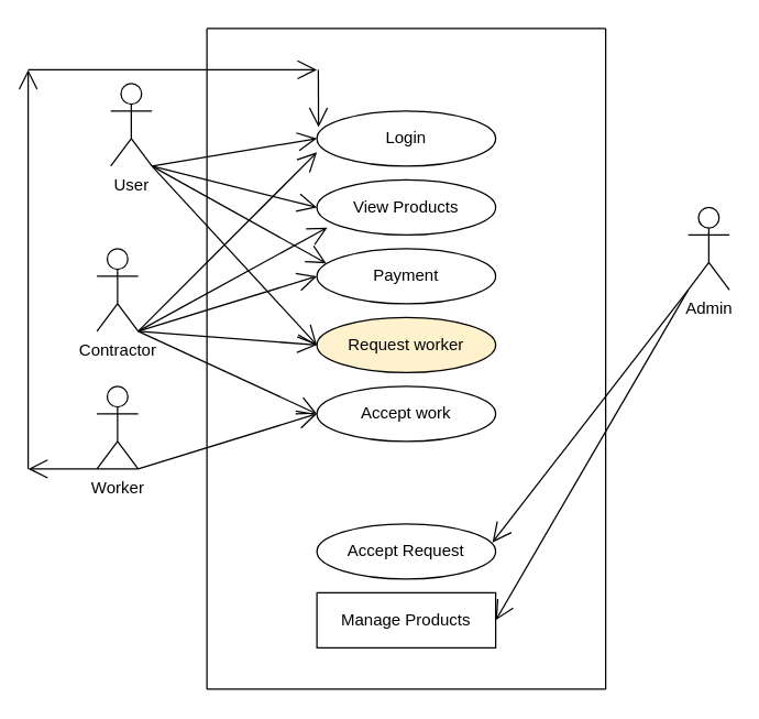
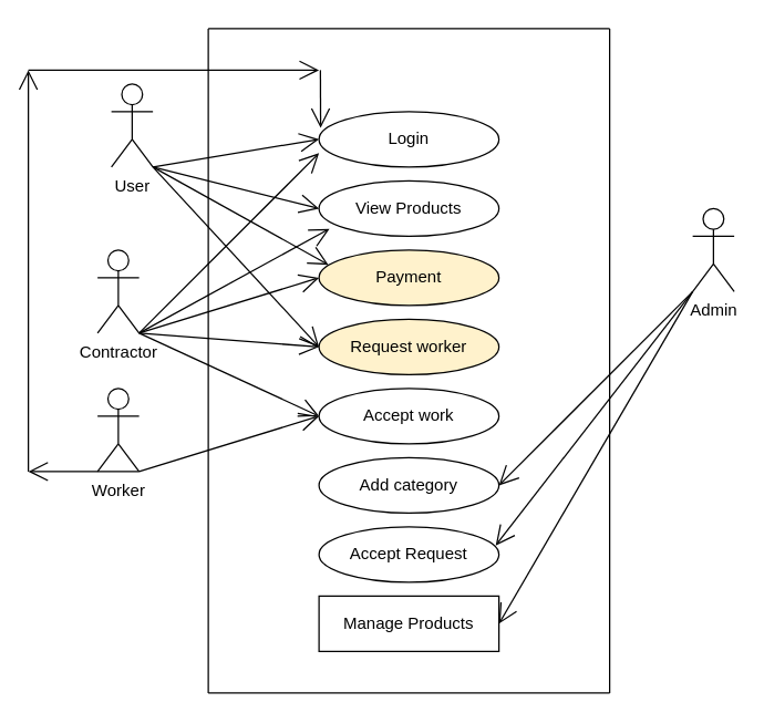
  <mxCell id="0" />
  <mxCell id="1" parent="0" />
  <mxCell id="2" value="Login" style="ellipse;whiteSpace=wrap;html=1;" vertex="1" parent="1"><mxGeometry x="230" y="80" width="130" height="40" as="geometry" /></mxCell>
  <mxCell id="3" value="View Products" style="ellipse;whiteSpace=wrap;html=1;" vertex="1" parent="1"><mxGeometry x="230" y="130" width="130" height="40" as="geometry" /></mxCell>
- <mxCell id="4" value="Payment" style="ellipse;whiteSpace=wrap;html=1;" vertex="1" parent="1"><mxGeometry x="230" y="180" width="130" height="40" as="geometry" /></mxCell>
+ <mxCell id="4" value="Payment" style="ellipse;whiteSpace=wrap;html=1;fillColor=#fff2cc;" vertex="1" parent="1"><mxGeometry x="230" y="180" width="130" height="40" as="geometry" /></mxCell>
  <mxCell id="5" value="Request worker" style="ellipse;whiteSpace=wrap;html=1;fillColor=#fff2cc;" vertex="1" parent="1"><mxGeometry x="230" y="230" width="130" height="40" as="geometry" /></mxCell>
  <mxCell id="6" value="Admin" style="shape=umlActor;verticalLabelPosition=bottom;verticalAlign=top;html=1;" vertex="1" parent="1"><mxGeometry x="500" y="150" width="30" height="60" as="geometry" /></mxCell>
  <mxCell id="7" value="Contractor" style="shape=umlActor;verticalLabelPosition=bottom;verticalAlign=top;html=1;" vertex="1" parent="1"><mxGeometry x="70" y="180" width="30" height="60" as="geometry" /></mxCell>
  <mxCell id="8" value="Worker" style="shape=umlActor;verticalLabelPosition=bottom;verticalAlign=top;html=1;" vertex="1" parent="1"><mxGeometry x="70" y="280" width="30" height="60" as="geometry" /></mxCell>
  <mxCell id="9" value="Accept work" style="ellipse;whiteSpace=wrap;html=1;" vertex="1" parent="1"><mxGeometry x="230" y="280" width="130" height="40" as="geometry" /></mxCell>
+ <mxCell id="10" value="Add category" style="ellipse;whiteSpace=wrap;html=1;" vertex="1" parent="1"><mxGeometry x="230" y="330" width="130" height="40" as="geometry" /></mxCell>
  <mxCell id="11" value="Accept Request" style="ellipse;whiteSpace=wrap;html=1;" vertex="1" parent="1"><mxGeometry x="230" y="380" width="130" height="40" as="geometry" /></mxCell>
  <mxCell id="12" value="Manage Products" style="whiteSpace=wrap;html=1;rounded=0;" vertex="1" parent="1"><mxGeometry x="230" y="430" width="130" height="40" as="geometry" /></mxCell>
  <mxCell id="13" value="" style="endArrow=open;endFill=1;endSize=12;html=1;rounded=0;entryX=0.982;entryY=0.335;entryDx=0;entryDy=0;exitX=0;exitY=1;exitDx=0;exitDy=0;exitPerimeter=0;entryPerimeter=0;" edge="1" parent="1" source="6" target="11"><mxGeometry width="160" relative="1" as="geometry"><mxPoint x="90" y="110" as="sourcePoint" /><mxPoint x="250" y="110" as="targetPoint" /></mxGeometry></mxCell>
+ <mxCell id="14" value="" style="endArrow=open;endFill=1;endSize=12;html=1;rounded=0;exitX=0;exitY=1;exitDx=0;exitDy=0;exitPerimeter=0;entryX=1;entryY=0.5;entryDx=0;entryDy=0;" edge="1" parent="1" source="6" target="10"><mxGeometry width="160" relative="1" as="geometry"><mxPoint x="80" y="90" as="sourcePoint" /><mxPoint x="220" y="130" as="targetPoint" /></mxGeometry></mxCell>
  <mxCell id="15" value="" style="endArrow=open;endFill=1;endSize=12;html=1;rounded=0;entryX=1;entryY=0.5;entryDx=0;entryDy=0;exitX=0;exitY=1;exitDx=0;exitDy=0;exitPerimeter=0;" edge="1" parent="1" source="6" target="12"><mxGeometry width="160" relative="1" as="geometry"><mxPoint x="510" y="230" as="sourcePoint" /><mxPoint x="230" y="190" as="targetPoint" /></mxGeometry></mxCell>
  <mxCell id="16" value="" style="endArrow=open;endFill=1;endSize=12;html=1;rounded=0;exitX=1;exitY=1;exitDx=0;exitDy=0;exitPerimeter=0;entryX=0;entryY=0.5;entryDx=0;entryDy=0;" edge="1" parent="1" source="7"><mxGeometry width="160" relative="1" as="geometry"><mxPoint x="100" y="180" as="sourcePoint" /><mxPoint x="230" y="300" as="targetPoint" /></mxGeometry></mxCell>
  <mxCell id="17" value="" style="endArrow=open;endFill=1;endSize=12;html=1;rounded=0;exitX=1;exitY=1;exitDx=0;exitDy=0;exitPerimeter=0;entryX=0;entryY=0.5;entryDx=0;entryDy=0;" edge="1" parent="1" source="7"><mxGeometry width="160" relative="1" as="geometry"><mxPoint x="100" y="190" as="sourcePoint" /><mxPoint x="230" y="250" as="targetPoint" /></mxGeometry></mxCell>
  <mxCell id="18" value="" style="endArrow=open;endFill=1;endSize=12;html=1;rounded=0;entryX=0;entryY=0.5;entryDx=0;entryDy=0;exitX=1;exitY=1;exitDx=0;exitDy=0;exitPerimeter=0;" edge="1" parent="1" source="7" target="4"><mxGeometry width="160" relative="1" as="geometry"><mxPoint x="110" y="240" as="sourcePoint" /><mxPoint x="240" y="260" as="targetPoint" /></mxGeometry></mxCell>
  <mxCell id="19" value="" style="endArrow=open;endFill=1;endSize=12;html=1;rounded=0;exitX=1;exitY=1;exitDx=0;exitDy=0;exitPerimeter=0;entryX=0.058;entryY=0.865;entryDx=0;entryDy=0;entryPerimeter=0;" edge="1" parent="1" source="7" target="3"><mxGeometry width="160" relative="1" as="geometry"><mxPoint x="110" y="240" as="sourcePoint" /><mxPoint x="230" y="160" as="targetPoint" /></mxGeometry></mxCell>
  <mxCell id="20" value="" style="endArrow=open;endFill=1;endSize=12;html=1;rounded=0;entryX=0;entryY=0.75;entryDx=0;entryDy=0;entryPerimeter=0;exitX=1;exitY=1;exitDx=0;exitDy=0;exitPerimeter=0;" edge="1" parent="1" source="7" target="2"><mxGeometry width="160" relative="1" as="geometry"><mxPoint x="110" y="230" as="sourcePoint" /><mxPoint x="230" y="130" as="targetPoint" /></mxGeometry></mxCell>
  <mxCell id="21" value="" style="endArrow=open;endFill=1;endSize=12;html=1;rounded=0;exitX=1;exitY=1;exitDx=0;exitDy=0;exitPerimeter=0;entryX=0;entryY=0.5;entryDx=0;entryDy=0;" edge="1" parent="1" source="8" target="9"><mxGeometry width="160" relative="1" as="geometry"><mxPoint x="100" y="290" as="sourcePoint" /><mxPoint x="230" y="350" as="targetPoint" /></mxGeometry></mxCell>
  <mxCell id="22" value="" style="endArrow=open;endFill=1;endSize=12;html=1;rounded=0;exitX=1;exitY=1;exitDx=0;exitDy=0;exitPerimeter=0;" edge="1" parent="1" source="8"><mxGeometry width="160" relative="1" as="geometry"><mxPoint x="110" y="350" as="sourcePoint" /><mxPoint x="20" y="340" as="targetPoint" /></mxGeometry></mxCell>
  <mxCell id="23" value="" style="endArrow=open;endFill=1;endSize=12;html=1;rounded=0;" edge="1" parent="1"><mxGeometry width="160" relative="1" as="geometry"><mxPoint x="20" y="340" as="sourcePoint" /><mxPoint x="20" y="50" as="targetPoint" /></mxGeometry></mxCell>
  <mxCell id="24" value="" style="endArrow=open;endFill=1;endSize=12;html=1;rounded=0;" edge="1" parent="1"><mxGeometry width="160" relative="1" as="geometry"><mxPoint x="20" y="50" as="sourcePoint" /><mxPoint x="230" y="50" as="targetPoint" /></mxGeometry></mxCell>
  <mxCell id="25" value="" style="endArrow=open;endFill=1;endSize=12;html=1;rounded=0;entryX=0.009;entryY=0.295;entryDx=0;entryDy=0;entryPerimeter=0;" edge="1" parent="1" target="2"><mxGeometry width="160" relative="1" as="geometry"><mxPoint x="231" y="50" as="sourcePoint" /><mxPoint x="240" y="30" as="targetPoint" /></mxGeometry></mxCell>
  <mxCell id="26" value="User" style="shape=umlActor;verticalLabelPosition=bottom;verticalAlign=top;html=1;" vertex="1" parent="1"><mxGeometry x="80" y="60" width="30" height="60" as="geometry" /></mxCell>
  <mxCell id="27" value="" style="endArrow=none;html=1;rounded=0;" edge="1" parent="1"><mxGeometry width="50" height="50" relative="1" as="geometry"><mxPoint x="440" y="500" as="sourcePoint" /><mxPoint x="440" y="20" as="targetPoint" /></mxGeometry></mxCell>
  <mxCell id="28" value="" style="endArrow=none;html=1;rounded=0;" edge="1" parent="1"><mxGeometry width="50" height="50" relative="1" as="geometry"><mxPoint x="150" y="500" as="sourcePoint" /><mxPoint x="150" y="20" as="targetPoint" /></mxGeometry></mxCell>
  <mxCell id="29" value="" style="endArrow=none;html=1;rounded=0;" edge="1" parent="1"><mxGeometry width="50" height="50" relative="1" as="geometry"><mxPoint x="150" y="20" as="sourcePoint" /><mxPoint x="440" y="20" as="targetPoint" /></mxGeometry></mxCell>
  <mxCell id="30" value="" style="endArrow=none;html=1;rounded=0;" edge="1" parent="1"><mxGeometry width="50" height="50" relative="1" as="geometry"><mxPoint x="440" y="500" as="sourcePoint" /><mxPoint x="150" y="500" as="targetPoint" /></mxGeometry></mxCell>
  <mxCell id="31" value="" style="endArrow=open;endFill=1;endSize=12;html=1;rounded=0;entryX=0;entryY=0.5;entryDx=0;entryDy=0;exitX=1;exitY=1;exitDx=0;exitDy=0;exitPerimeter=0;" edge="1" parent="1" source="26" target="2"><mxGeometry width="160" relative="1" as="geometry"><mxPoint x="110" y="220" as="sourcePoint" /><mxPoint x="240" y="90" as="targetPoint" /></mxGeometry></mxCell>
  <mxCell id="32" value="" style="endArrow=open;endFill=1;endSize=12;html=1;rounded=0;entryX=0;entryY=0.5;entryDx=0;entryDy=0;exitX=1;exitY=1;exitDx=0;exitDy=0;exitPerimeter=0;" edge="1" parent="1" source="26" target="3"><mxGeometry width="160" relative="1" as="geometry"><mxPoint x="120" y="150" as="sourcePoint" /><mxPoint x="240" y="110" as="targetPoint" /></mxGeometry></mxCell>
  <mxCell id="33" value="" style="endArrow=open;endFill=1;endSize=12;html=1;rounded=0;entryX=0.052;entryY=0.265;entryDx=0;entryDy=0;exitX=1;exitY=1;exitDx=0;exitDy=0;exitPerimeter=0;entryPerimeter=0;" edge="1" parent="1" source="26" target="4"><mxGeometry width="160" relative="1" as="geometry"><mxPoint x="120" y="130" as="sourcePoint" /><mxPoint x="240" y="160" as="targetPoint" /></mxGeometry></mxCell>
  <mxCell id="34" value="" style="endArrow=open;endFill=1;endSize=12;html=1;rounded=0;entryX=0;entryY=0.5;entryDx=0;entryDy=0;exitX=1;exitY=1;exitDx=0;exitDy=0;exitPerimeter=0;" edge="1" parent="1" source="26" target="5"><mxGeometry width="160" relative="1" as="geometry"><mxPoint x="110" y="120" as="sourcePoint" /><mxPoint x="246.76" y="200.6" as="targetPoint" /></mxGeometry></mxCell>
